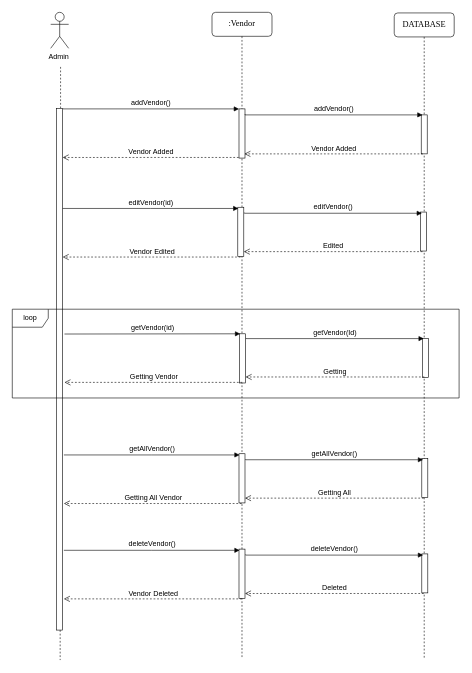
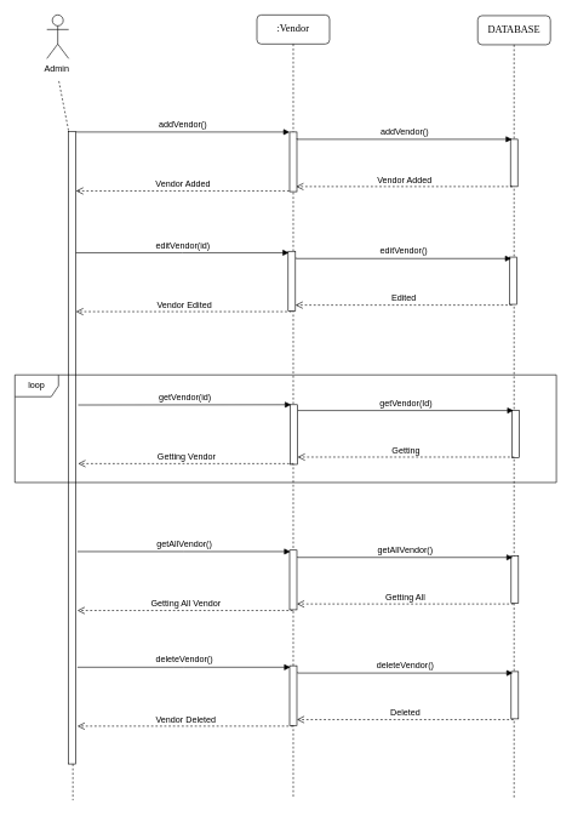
  <mxCell id="0" />
  <mxCell id="1" parent="0" />
  <mxCell id="2" value=":Vendor" style="shape=umlLifeline;perimeter=lifelinePerimeter;whiteSpace=wrap;html=1;container=1;collapsible=0;recursiveResize=0;outlineConnect=0;rounded=1;shadow=0;comic=0;labelBackgroundColor=none;strokeWidth=1;fontFamily=Verdana;fontSize=14;align=center;" parent="1" vertex="1"><mxGeometry x="353" y="20" width="100" height="1078" as="geometry" /></mxCell>
- <mxCell id="3" value="Admin&amp;nbsp;" style="shape=umlActor;verticalLabelPosition=bottom;verticalAlign=top;html=1;points=[[0,0.333,0,0,0],[0,1,0,0,0],[0.25,0.1,0,0,0],[0.5,0,0,0,0],[0.5,0.5,0,0,0],[0.55,1,0,0,31],[0.75,0.1,0,0,0],[1,0.333,0,0,0],[1,1,0,0,0]];" parent="1" vertex="1"><mxGeometry x="84" y="20" width="30" height="60" as="geometry" /></mxCell>
+ <mxCell id="3" value="Admin&amp;nbsp;" style="shape=umlActor;verticalLabelPosition=bottom;verticalAlign=top;html=1;points=[[0,0.333,0,0,0],[0,1,0,0,0],[0.25,0.1,0,0,0],[0.5,0,0,0,0],[0.5,0.5,0,0,0],[0.55,1,0,0,31],[0.75,0.1,0,0,0],[1,0.333,0,0,0],[1,1,0,0,0]];" parent="1" vertex="1"><mxGeometry x="64" y="20" width="30" height="60" as="geometry" /></mxCell>
  <mxCell id="4" value="" style="rounded=0;orthogonalLoop=1;jettySize=auto;html=1;dashed=1;endArrow=none;endFill=0;" parent="1" source="15" edge="1"><mxGeometry relative="1" as="geometry"><mxPoint x="98.82" y="90" as="sourcePoint" /><mxPoint x="99.82" y="1100" as="targetPoint" /></mxGeometry></mxCell>
  <mxCell id="5" value="DATABASE" style="shape=umlLifeline;perimeter=lifelinePerimeter;whiteSpace=wrap;html=1;container=1;collapsible=0;recursiveResize=0;outlineConnect=0;rounded=1;shadow=0;comic=0;labelBackgroundColor=none;strokeWidth=1;fontFamily=Verdana;fontSize=14;align=center;" parent="1" vertex="1"><mxGeometry x="656.82" y="21" width="100" height="1078" as="geometry" /></mxCell>
  <mxCell id="6" value="" style="html=1;points=[];perimeter=orthogonalPerimeter;rounded=0;shadow=0;comic=0;labelBackgroundColor=none;strokeWidth=1;fontFamily=Verdana;fontSize=12;align=center;" parent="5" vertex="1"><mxGeometry x="-258.82" y="160" width="10" height="82" as="geometry" /></mxCell>
  <mxCell id="7" value="" style="html=1;points=[];perimeter=orthogonalPerimeter;rounded=0;shadow=0;comic=0;labelBackgroundColor=none;strokeWidth=1;fontFamily=Verdana;fontSize=12;align=center;" parent="5" vertex="1"><mxGeometry x="-257.82" y="535" width="10" height="82" as="geometry" /></mxCell>
  <mxCell id="8" value="" style="html=1;points=[];perimeter=orthogonalPerimeter;rounded=0;shadow=0;comic=0;labelBackgroundColor=none;strokeWidth=1;fontFamily=Verdana;fontSize=12;align=center;" vertex="1" parent="5"><mxGeometry x="45" y="170" width="10" height="65" as="geometry" /></mxCell>
  <mxCell id="9" value="" style="html=1;points=[];perimeter=orthogonalPerimeter;rounded=0;shadow=0;comic=0;labelBackgroundColor=none;strokeWidth=1;fontFamily=Verdana;fontSize=12;align=center;" vertex="1" parent="5"><mxGeometry x="47" y="543" width="10" height="65" as="geometry" /></mxCell>
  <mxCell id="10" value="&lt;font style=&quot;font-size: 12px;&quot;&gt;addVendor()&lt;/font&gt;" style="html=1;verticalAlign=bottom;endArrow=block;edgeStyle=elbowEdgeStyle;elbow=vertical;curved=0;rounded=0;fontSize=13;" parent="1" edge="1"><mxGeometry x="0.001" width="80" relative="1" as="geometry"><mxPoint x="104" y="180" as="sourcePoint" /><mxPoint x="398" y="181" as="targetPoint" /><mxPoint as="offset" /></mxGeometry></mxCell>
  <mxCell id="11" value="&lt;font style=&quot;font-size: 12px;&quot;&gt;Vendor Added&lt;/font&gt;" style="html=1;verticalAlign=bottom;endArrow=open;dashed=1;endSize=8;edgeStyle=elbowEdgeStyle;elbow=vertical;curved=0;rounded=0;" parent="1" edge="1"><mxGeometry relative="1" as="geometry"><mxPoint x="397.5" y="261.966" as="sourcePoint" /><mxPoint x="104" y="262.03" as="targetPoint" /></mxGeometry></mxCell>
  <mxCell id="12" value="&lt;font style=&quot;font-size: 12px;&quot;&gt;getVendor(id)&lt;/font&gt;" style="html=1;verticalAlign=bottom;endArrow=block;edgeStyle=elbowEdgeStyle;elbow=vertical;curved=0;rounded=0;fontSize=13;exitX=1.2;exitY=0.228;exitDx=0;exitDy=0;exitPerimeter=0;" parent="1" edge="1"><mxGeometry x="0.001" width="80" relative="1" as="geometry"><mxPoint x="107" y="556.36" as="sourcePoint" /><mxPoint x="400" y="556" as="targetPoint" /><mxPoint as="offset" /></mxGeometry></mxCell>
  <mxCell id="13" value="&lt;font style=&quot;font-size: 12px;&quot;&gt;Getting Vendor&lt;/font&gt;" style="html=1;verticalAlign=bottom;endArrow=open;dashed=1;endSize=8;edgeStyle=elbowEdgeStyle;elbow=vertical;curved=0;rounded=0;entryX=1.2;entryY=0.321;entryDx=0;entryDy=0;entryPerimeter=0;" parent="1" edge="1"><mxGeometry relative="1" as="geometry"><mxPoint x="403.5" y="636.996" as="sourcePoint" /><mxPoint x="107" y="637.27" as="targetPoint" /></mxGeometry></mxCell>
  <mxCell id="14" value="" style="rounded=0;orthogonalLoop=1;jettySize=auto;html=1;dashed=1;endArrow=none;endFill=0;exitX=0.55;exitY=1;exitDx=0;exitDy=31;exitPerimeter=0;" edge="1" parent="1" source="3" target="15"><mxGeometry relative="1" as="geometry"><mxPoint x="100.82" y="111" as="sourcePoint" /><mxPoint x="102.82" y="1100" as="targetPoint" /></mxGeometry></mxCell>
  <mxCell id="15" value="" style="html=1;points=[[0,0,0,0,0]];perimeter=orthogonalPerimeter;rounded=0;shadow=0;comic=0;labelBackgroundColor=none;strokeWidth=1;fontFamily=Verdana;fontSize=12;align=center;" parent="1" vertex="1"><mxGeometry x="94" y="180" width="10" height="870" as="geometry" /></mxCell>
  <mxCell id="16" value="&lt;font style=&quot;font-size: 12px;&quot;&gt;addVendor()&lt;/font&gt;" style="html=1;verticalAlign=bottom;endArrow=block;edgeStyle=elbowEdgeStyle;elbow=vertical;curved=0;rounded=0;fontSize=13;" edge="1" parent="1"><mxGeometry x="0.001" width="80" relative="1" as="geometry"><mxPoint x="408" y="190" as="sourcePoint" /><mxPoint x="704" y="191" as="targetPoint" /><mxPoint as="offset" /></mxGeometry></mxCell>
  <mxCell id="17" value="&lt;font style=&quot;font-size: 12px;&quot;&gt;Vendor Added&lt;/font&gt;" style="html=1;verticalAlign=bottom;endArrow=open;dashed=1;endSize=8;edgeStyle=elbowEdgeStyle;elbow=vertical;curved=0;rounded=0;exitX=0.478;exitY=0.218;exitDx=0;exitDy=0;exitPerimeter=0;" edge="1" parent="1" source="5"><mxGeometry relative="1" as="geometry"><mxPoint x="700.5" y="254.996" as="sourcePoint" /><mxPoint x="407" y="255.06" as="targetPoint" /></mxGeometry></mxCell>
  <mxCell id="18" value="&lt;font style=&quot;font-size: 12px;&quot;&gt;getVendor(Id)&lt;/font&gt;" style="html=1;verticalAlign=bottom;endArrow=block;edgeStyle=elbowEdgeStyle;elbow=vertical;curved=0;rounded=0;fontSize=13;" edge="1" parent="1"><mxGeometry x="0.001" width="80" relative="1" as="geometry"><mxPoint x="410" y="563" as="sourcePoint" /><mxPoint x="706" y="564" as="targetPoint" /><mxPoint as="offset" /></mxGeometry></mxCell>
  <mxCell id="19" value="&lt;font style=&quot;font-size: 12px;&quot;&gt;Getting&lt;/font&gt;" style="html=1;verticalAlign=bottom;endArrow=open;dashed=1;endSize=8;edgeStyle=elbowEdgeStyle;elbow=vertical;curved=0;rounded=0;exitX=0.478;exitY=0.218;exitDx=0;exitDy=0;exitPerimeter=0;" edge="1" parent="1"><mxGeometry relative="1" as="geometry"><mxPoint x="707" y="628" as="sourcePoint" /><mxPoint x="409" y="628.06" as="targetPoint" /></mxGeometry></mxCell>
  <mxCell id="20" value="loop" style="shape=umlFrame;whiteSpace=wrap;html=1;pointerEvents=0;" parent="1" vertex="1"><mxGeometry x="20" y="515" width="745" height="148" as="geometry" /></mxCell>
  <mxCell id="21" value="" style="html=1;points=[];perimeter=orthogonalPerimeter;rounded=0;shadow=0;comic=0;labelBackgroundColor=none;strokeWidth=1;fontFamily=Verdana;fontSize=12;align=center;" vertex="1" parent="1"><mxGeometry x="396" y="345" width="10" height="82" as="geometry" /></mxCell>
  <mxCell id="22" value="" style="html=1;points=[];perimeter=orthogonalPerimeter;rounded=0;shadow=0;comic=0;labelBackgroundColor=none;strokeWidth=1;fontFamily=Verdana;fontSize=12;align=center;" vertex="1" parent="1"><mxGeometry x="700.82" y="353" width="10" height="65" as="geometry" /></mxCell>
  <mxCell id="23" value="&lt;font style=&quot;font-size: 12px;&quot;&gt;editVendor(id)&lt;/font&gt;" style="html=1;verticalAlign=bottom;endArrow=block;edgeStyle=elbowEdgeStyle;elbow=vertical;curved=0;rounded=0;fontSize=13;exitX=1.2;exitY=0.228;exitDx=0;exitDy=0;exitPerimeter=0;" edge="1" parent="1"><mxGeometry x="0.001" width="80" relative="1" as="geometry"><mxPoint x="104" y="347" as="sourcePoint" /><mxPoint x="397" y="347" as="targetPoint" /><mxPoint as="offset" /></mxGeometry></mxCell>
  <mxCell id="24" value="&lt;font style=&quot;font-size: 12px;&quot;&gt;Vendor Edited&lt;/font&gt;" style="html=1;verticalAlign=bottom;endArrow=open;dashed=1;endSize=8;edgeStyle=elbowEdgeStyle;elbow=vertical;curved=0;rounded=0;entryX=1.2;entryY=0.321;entryDx=0;entryDy=0;entryPerimeter=0;" edge="1" parent="1"><mxGeometry relative="1" as="geometry"><mxPoint x="400.5" y="427.996" as="sourcePoint" /><mxPoint x="104" y="428" as="targetPoint" /></mxGeometry></mxCell>
  <mxCell id="25" value="&lt;font style=&quot;font-size: 12px;&quot;&gt;editVendor()&lt;/font&gt;" style="html=1;verticalAlign=bottom;endArrow=block;edgeStyle=elbowEdgeStyle;elbow=vertical;curved=0;rounded=0;fontSize=13;" edge="1" parent="1"><mxGeometry x="0.001" width="80" relative="1" as="geometry"><mxPoint x="407" y="354" as="sourcePoint" /><mxPoint x="703" y="355" as="targetPoint" /><mxPoint as="offset" /></mxGeometry></mxCell>
  <mxCell id="26" value="&lt;font style=&quot;font-size: 12px;&quot;&gt;Edited&lt;/font&gt;" style="html=1;verticalAlign=bottom;endArrow=open;dashed=1;endSize=8;edgeStyle=elbowEdgeStyle;elbow=vertical;curved=0;rounded=0;exitX=0.478;exitY=0.218;exitDx=0;exitDy=0;exitPerimeter=0;" edge="1" parent="1"><mxGeometry relative="1" as="geometry"><mxPoint x="704" y="419" as="sourcePoint" /><mxPoint x="406" y="419.06" as="targetPoint" /></mxGeometry></mxCell>
  <mxCell id="27" value="" style="html=1;points=[];perimeter=orthogonalPerimeter;rounded=0;shadow=0;comic=0;labelBackgroundColor=none;strokeWidth=1;fontFamily=Verdana;fontSize=12;align=center;" vertex="1" parent="1"><mxGeometry x="398" y="756" width="10" height="82" as="geometry" /></mxCell>
  <mxCell id="28" value="" style="html=1;points=[];perimeter=orthogonalPerimeter;rounded=0;shadow=0;comic=0;labelBackgroundColor=none;strokeWidth=1;fontFamily=Verdana;fontSize=12;align=center;" vertex="1" parent="1"><mxGeometry x="702.82" y="764" width="10" height="65" as="geometry" /></mxCell>
  <mxCell id="29" value="&lt;font style=&quot;font-size: 12px;&quot;&gt;getAllVendor()&lt;/font&gt;" style="html=1;verticalAlign=bottom;endArrow=block;edgeStyle=elbowEdgeStyle;elbow=vertical;curved=0;rounded=0;fontSize=13;exitX=1.2;exitY=0.228;exitDx=0;exitDy=0;exitPerimeter=0;" edge="1" parent="1"><mxGeometry x="0.001" width="80" relative="1" as="geometry"><mxPoint x="106" y="758" as="sourcePoint" /><mxPoint x="399" y="758" as="targetPoint" /><mxPoint as="offset" /></mxGeometry></mxCell>
  <mxCell id="30" value="&lt;font style=&quot;font-size: 12px;&quot;&gt;Getting All Vendor&lt;/font&gt;" style="html=1;verticalAlign=bottom;endArrow=open;dashed=1;endSize=8;edgeStyle=elbowEdgeStyle;elbow=vertical;curved=0;rounded=0;entryX=1.2;entryY=0.321;entryDx=0;entryDy=0;entryPerimeter=0;" edge="1" parent="1"><mxGeometry relative="1" as="geometry"><mxPoint x="402.5" y="838.996" as="sourcePoint" /><mxPoint x="106" y="839" as="targetPoint" /></mxGeometry></mxCell>
  <mxCell id="31" value="&lt;font style=&quot;font-size: 12px;&quot;&gt;getAllVendor()&lt;/font&gt;" style="html=1;verticalAlign=bottom;endArrow=block;edgeStyle=elbowEdgeStyle;elbow=vertical;curved=0;rounded=0;fontSize=13;" edge="1" parent="1"><mxGeometry x="0.001" width="80" relative="1" as="geometry"><mxPoint x="409" y="765" as="sourcePoint" /><mxPoint x="705" y="766" as="targetPoint" /><mxPoint as="offset" /></mxGeometry></mxCell>
  <mxCell id="32" value="&lt;font style=&quot;font-size: 12px;&quot;&gt;Getting All&lt;/font&gt;" style="html=1;verticalAlign=bottom;endArrow=open;dashed=1;endSize=8;edgeStyle=elbowEdgeStyle;elbow=vertical;curved=0;rounded=0;exitX=0.478;exitY=0.218;exitDx=0;exitDy=0;exitPerimeter=0;" edge="1" parent="1"><mxGeometry relative="1" as="geometry"><mxPoint x="706" y="830" as="sourcePoint" /><mxPoint x="408" y="830.06" as="targetPoint" /></mxGeometry></mxCell>
  <mxCell id="33" value="" style="html=1;points=[];perimeter=orthogonalPerimeter;rounded=0;shadow=0;comic=0;labelBackgroundColor=none;strokeWidth=1;fontFamily=Verdana;fontSize=12;align=center;" vertex="1" parent="1"><mxGeometry x="398" y="915" width="10" height="82" as="geometry" /></mxCell>
  <mxCell id="34" value="" style="html=1;points=[];perimeter=orthogonalPerimeter;rounded=0;shadow=0;comic=0;labelBackgroundColor=none;strokeWidth=1;fontFamily=Verdana;fontSize=12;align=center;" vertex="1" parent="1"><mxGeometry x="702.82" y="923" width="10" height="65" as="geometry" /></mxCell>
  <mxCell id="35" value="&lt;font style=&quot;font-size: 12px;&quot;&gt;deleteVendor()&lt;/font&gt;" style="html=1;verticalAlign=bottom;endArrow=block;edgeStyle=elbowEdgeStyle;elbow=vertical;curved=0;rounded=0;fontSize=13;exitX=1.2;exitY=0.228;exitDx=0;exitDy=0;exitPerimeter=0;" edge="1" parent="1"><mxGeometry x="0.001" width="80" relative="1" as="geometry"><mxPoint x="106" y="917" as="sourcePoint" /><mxPoint x="399" y="917" as="targetPoint" /><mxPoint as="offset" /></mxGeometry></mxCell>
  <mxCell id="36" value="&lt;font style=&quot;font-size: 12px;&quot;&gt;Vendor Deleted&lt;/font&gt;" style="html=1;verticalAlign=bottom;endArrow=open;dashed=1;endSize=8;edgeStyle=elbowEdgeStyle;elbow=vertical;curved=0;rounded=0;entryX=1.2;entryY=0.321;entryDx=0;entryDy=0;entryPerimeter=0;" edge="1" parent="1"><mxGeometry relative="1" as="geometry"><mxPoint x="402.5" y="997.996" as="sourcePoint" /><mxPoint x="106" y="998" as="targetPoint" /></mxGeometry></mxCell>
  <mxCell id="37" value="&lt;font style=&quot;font-size: 12px;&quot;&gt;deleteVendor()&lt;/font&gt;" style="html=1;verticalAlign=bottom;endArrow=block;edgeStyle=elbowEdgeStyle;elbow=vertical;curved=0;rounded=0;fontSize=13;" edge="1" parent="1"><mxGeometry x="0.001" width="80" relative="1" as="geometry"><mxPoint x="409" y="924" as="sourcePoint" /><mxPoint x="705" y="925" as="targetPoint" /><mxPoint as="offset" /></mxGeometry></mxCell>
  <mxCell id="38" value="&lt;font style=&quot;font-size: 12px;&quot;&gt;Deleted&lt;/font&gt;" style="html=1;verticalAlign=bottom;endArrow=open;dashed=1;endSize=8;edgeStyle=elbowEdgeStyle;elbow=vertical;curved=0;rounded=0;exitX=0.478;exitY=0.218;exitDx=0;exitDy=0;exitPerimeter=0;" edge="1" parent="1"><mxGeometry relative="1" as="geometry"><mxPoint x="706" y="989" as="sourcePoint" /><mxPoint x="408" y="989.06" as="targetPoint" /></mxGeometry></mxCell>
